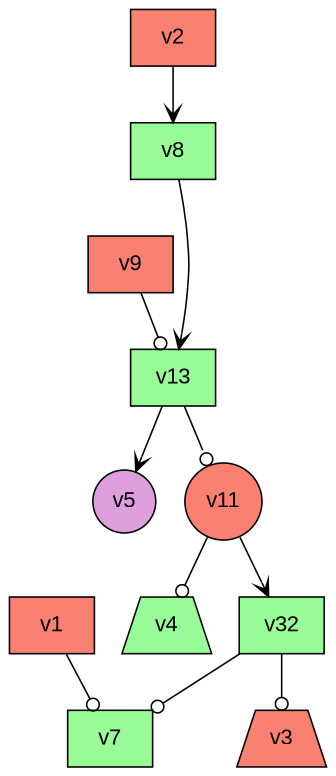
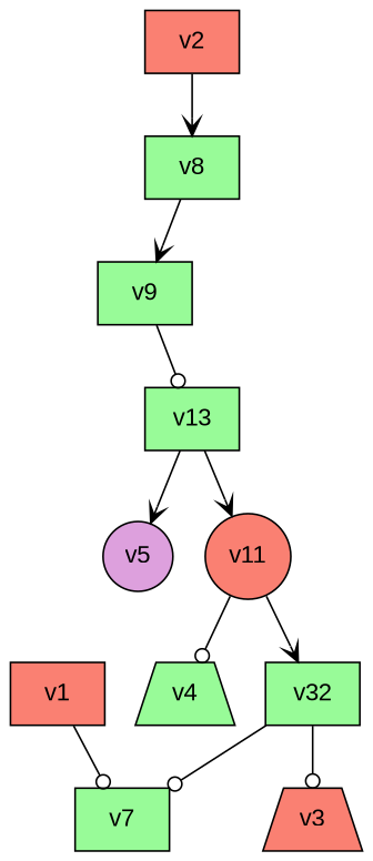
  digraph {
    fontname="Liberation Sans"
    multiplicity_factor=1
    overall_factor=1
    node [fillcolor=palegreen fontname="Liberation Sans" shape=box style=filled]
    edge [arrowhead=odot fontname="Liberation Sans" pdg=6]
    v7 [int_id=V_141]
    v1 [fillcolor=salmon]
    v8 [int_id=V_141]
-   v9 [fillcolor=salmon int_id=V_141]
+   v9 [int_id=V_141]
    v2 [fillcolor=salmon]
    n6 [int_id=V_141 label=v13]
    v5 [fillcolor=plum shape=circle]
    v11 [fillcolor=salmon int_id=V_134 shape=circle]
    v4 [shape=trapezium]
    n10 [int_id=V_134 label=v32]
    v3 [fillcolor=salmon shape=trapezium]
    v1 -> v7 [mom=p1 pdg=25]
-   v8 -> n6 [arrowhead=vee]
+   v8 -> v9 [arrowhead=vee]
    v9 -> n6
    v2 -> v8 [arrowhead=vee mom=p2 pdg=25]
    n6 -> v5 [arrowhead=vee mom=p5 pdg=25]
-   n6 -> v11
+   n6 -> v11 [arrowhead=vee]
    v11 -> v4 [mom=p4 pdg=22]
    v11 -> n10 [arrowhead=vee lmb_index=0]
    n10 -> v7
    n10 -> v3 [mom=p3 pdg=22]
  }
